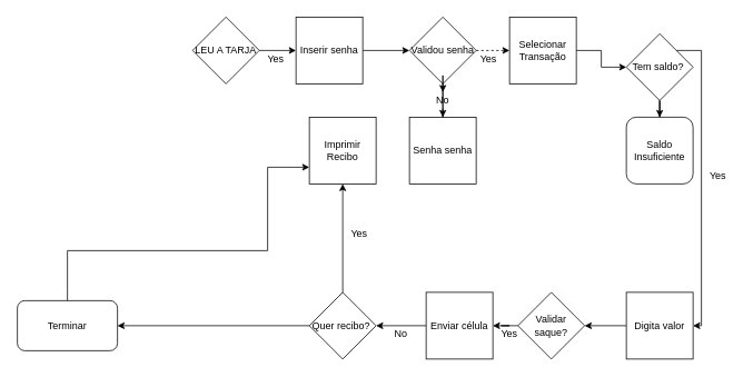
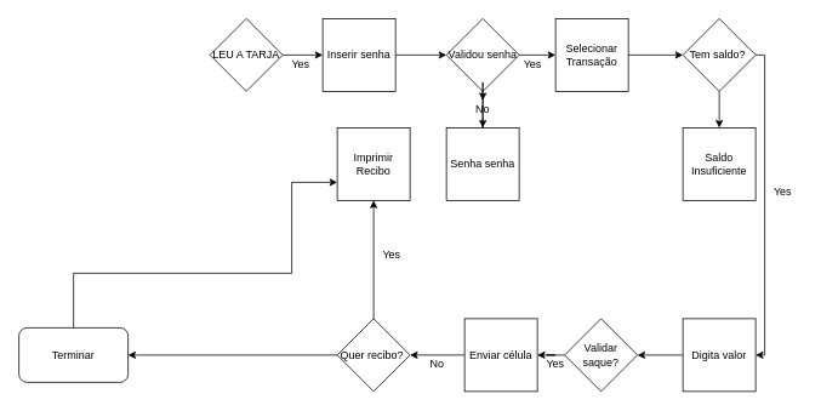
  <mxCell id="0" />
  <mxCell id="1" parent="0" />
  <mxCell id="2" value="" style="edgeStyle=orthogonalEdgeStyle;rounded=0;orthogonalLoop=1;jettySize=auto;html=1;" edge="1" parent="1" source="3" target="5"><mxGeometry relative="1" as="geometry" /></mxCell>
  <mxCell id="3" value="LEU A TARJA" style="rhombus;whiteSpace=wrap;html=1;" vertex="1" parent="1"><mxGeometry x="230" y="20" width="80" height="80" as="geometry" /></mxCell>
  <mxCell id="4" value="" style="edgeStyle=orthogonalEdgeStyle;rounded=0;orthogonalLoop=1;jettySize=auto;html=1;" edge="1" parent="1" source="5" target="8"><mxGeometry relative="1" as="geometry" /></mxCell>
  <mxCell id="5" value="Inserir senha" style="whiteSpace=wrap;html=1;aspect=fixed;" vertex="1" parent="1"><mxGeometry x="354" y="20" width="80" height="80" as="geometry" /></mxCell>
- <mxCell id="6" value="" style="edgeStyle=orthogonalEdgeStyle;rounded=0;orthogonalLoop=1;jettySize=auto;html=1;dashed=1;" edge="1" parent="1" source="8" target="10"><mxGeometry relative="1" as="geometry" /></mxCell>
+ <mxCell id="6" value="" style="edgeStyle=orthogonalEdgeStyle;rounded=0;orthogonalLoop=1;jettySize=auto;html=1;" edge="1" parent="1" source="8" target="10"><mxGeometry relative="1" as="geometry" /></mxCell>
  <mxCell id="7" value="" style="edgeStyle=orthogonalEdgeStyle;rounded=0;orthogonalLoop=1;jettySize=auto;html=1;" edge="1" parent="1" source="28" target="20"><mxGeometry relative="1" as="geometry" /></mxCell>
  <mxCell id="8" value="Validou senha" style="rhombus;whiteSpace=wrap;html=1;" vertex="1" parent="1"><mxGeometry x="490" y="20" width="80" height="80" as="geometry" /></mxCell>
  <mxCell id="9" value="" style="edgeStyle=orthogonalEdgeStyle;rounded=0;orthogonalLoop=1;jettySize=auto;html=1;" edge="1" parent="1" source="10" target="13"><mxGeometry relative="1" as="geometry" /></mxCell>
  <mxCell id="10" value="Selecionar Transação" style="whiteSpace=wrap;html=1;aspect=fixed;" vertex="1" parent="1"><mxGeometry x="610" y="20" width="80" height="80" as="geometry" /></mxCell>
  <mxCell id="11" value="" style="edgeStyle=orthogonalEdgeStyle;rounded=0;orthogonalLoop=1;jettySize=auto;html=1;" edge="1" parent="1" source="13" target="14"><mxGeometry relative="1" as="geometry" /></mxCell>
  <mxCell id="12" value="" style="edgeStyle=orthogonalEdgeStyle;rounded=0;orthogonalLoop=1;jettySize=auto;html=1;entryX=1;entryY=0.5;entryDx=0;entryDy=0;" edge="1" parent="1" source="13" target="16"><mxGeometry relative="1" as="geometry"><mxPoint x="910" y="60" as="targetPoint" /><Array as="points"><mxPoint x="840" y="60" /><mxPoint x="840" y="390" /></Array></mxGeometry></mxCell>
- <mxCell id="13" value="Tem saldo?&amp;nbsp;" style="rhombus;whiteSpace=wrap;html=1;" vertex="1" parent="1"><mxGeometry x="750" y="40" width="80" height="80" as="geometry" /></mxCell>
- <mxCell id="14" value="Saldo Insuficiente" style="whiteSpace=wrap;html=1;aspect=fixed;rounded=1;" vertex="1" parent="1"><mxGeometry x="750" y="140" width="80" height="80" as="geometry" /></mxCell>
+ <mxCell id="13" value="Tem saldo?&amp;nbsp;" style="rhombus;whiteSpace=wrap;html=1;" vertex="1" parent="1"><mxGeometry x="750" y="20" width="80" height="80" as="geometry" /></mxCell>
+ <mxCell id="14" value="Saldo Insuficiente" style="whiteSpace=wrap;html=1;aspect=fixed;" vertex="1" parent="1"><mxGeometry x="750" y="140" width="80" height="80" as="geometry" /></mxCell>
  <mxCell id="15" value="" style="edgeStyle=orthogonalEdgeStyle;rounded=0;orthogonalLoop=1;jettySize=auto;html=1;" edge="1" parent="1" source="16" target="22"><mxGeometry relative="1" as="geometry" /></mxCell>
  <mxCell id="16" value="Digita valor&lt;br&gt;" style="whiteSpace=wrap;html=1;aspect=fixed;" vertex="1" parent="1"><mxGeometry x="750" y="350" width="80" height="80" as="geometry" /></mxCell>
  <mxCell id="17" value="" style="edgeStyle=orthogonalEdgeStyle;rounded=0;orthogonalLoop=1;jettySize=auto;html=1;entryX=0;entryY=0.75;entryDx=0;entryDy=0;" edge="1" parent="1" source="18" target="19"><mxGeometry relative="1" as="geometry"><mxPoint x="80" y="290" as="targetPoint" /><Array as="points"><mxPoint x="80" y="300" /><mxPoint x="320" y="300" /><mxPoint x="320" y="200" /></Array></mxGeometry></mxCell>
  <mxCell id="18" value="Terminar" style="rounded=1;whiteSpace=wrap;html=1;" vertex="1" parent="1"><mxGeometry y="360" width="120" height="60" as="geometry" x="20" /></mxCell>
  <mxCell id="19" value="Imprimir Recibo" style="whiteSpace=wrap;html=1;aspect=fixed;" vertex="1" parent="1"><mxGeometry x="370" y="140" width="80" height="80" as="geometry" /></mxCell>
  <mxCell id="20" value="Senha senha" style="whiteSpace=wrap;html=1;aspect=fixed;" vertex="1" parent="1"><mxGeometry x="490" y="140" width="80" height="80" as="geometry" /></mxCell>
  <mxCell id="21" value="" style="edgeStyle=orthogonalEdgeStyle;rounded=0;orthogonalLoop=1;jettySize=auto;html=1;" edge="1" parent="1" source="22" target="24"><mxGeometry relative="1" as="geometry" /></mxCell>
  <mxCell id="22" value="Validar saque?" style="rhombus;whiteSpace=wrap;html=1;" vertex="1" parent="1"><mxGeometry x="620" y="350" width="80" height="80" as="geometry" /></mxCell>
  <mxCell id="23" value="" style="edgeStyle=orthogonalEdgeStyle;rounded=0;orthogonalLoop=1;jettySize=auto;html=1;" edge="1" parent="1" source="24" target="27"><mxGeometry relative="1" as="geometry" /></mxCell>
  <mxCell id="24" value="Enviar célula" style="whiteSpace=wrap;html=1;aspect=fixed;" vertex="1" parent="1"><mxGeometry x="510" y="350" width="80" height="80" as="geometry" /></mxCell>
  <mxCell id="25" value="" style="edgeStyle=orthogonalEdgeStyle;rounded=0;orthogonalLoop=1;jettySize=auto;html=1;entryX=0.5;entryY=1;entryDx=0;entryDy=0;" edge="1" parent="1" source="27" target="19"><mxGeometry relative="1" as="geometry"><mxPoint x="410" y="290" as="targetPoint" /></mxGeometry></mxCell>
  <mxCell id="26" value="" style="edgeStyle=orthogonalEdgeStyle;rounded=0;orthogonalLoop=1;jettySize=auto;html=1;exitX=0;exitY=0.5;exitDx=0;exitDy=0;" edge="1" parent="1" source="27"><mxGeometry relative="1" as="geometry"><mxPoint x="140" y="390" as="targetPoint" /><Array as="points"><mxPoint x="140" y="390" /></Array></mxGeometry></mxCell>
  <mxCell id="27" value="Quer recibo?&amp;nbsp;" style="rhombus;whiteSpace=wrap;html=1;" vertex="1" parent="1"><mxGeometry x="370" y="350" width="80" height="80" as="geometry" /></mxCell>
  <mxCell id="28" value="No" style="text;html=1;strokeColor=none;fillColor=none;align=center;verticalAlign=middle;whiteSpace=wrap;rounded=0;" vertex="1" parent="1"><mxGeometry x="510" y="110" width="40" height="20" as="geometry" /></mxCell>
  <mxCell id="29" value="" style="edgeStyle=orthogonalEdgeStyle;rounded=0;orthogonalLoop=1;jettySize=auto;html=1;" edge="1" parent="1" source="8" target="28"><mxGeometry relative="1" as="geometry"><mxPoint x="530" y="100" as="sourcePoint" /><mxPoint x="530" y="140" as="targetPoint" /></mxGeometry></mxCell>
  <mxCell id="30" value="Yes" style="text;html=1;strokeColor=none;fillColor=none;align=center;verticalAlign=middle;whiteSpace=wrap;rounded=0;" vertex="1" parent="1"><mxGeometry x="310" y="60" width="40" height="20" as="geometry" /></mxCell>
  <mxCell id="31" value="Yes" style="text;html=1;strokeColor=none;fillColor=none;align=center;verticalAlign=middle;whiteSpace=wrap;rounded=0;" vertex="1" parent="1"><mxGeometry x="565" y="60" width="40" height="20" as="geometry" /></mxCell>
  <mxCell id="32" value="Yes" style="text;html=1;strokeColor=none;fillColor=none;align=center;verticalAlign=middle;whiteSpace=wrap;rounded=0;" vertex="1" parent="1"><mxGeometry x="840" y="200" width="40" height="20" as="geometry" /></mxCell>
  <mxCell id="33" value="Yes" style="text;html=1;strokeColor=none;fillColor=none;align=center;verticalAlign=middle;whiteSpace=wrap;rounded=0;" vertex="1" parent="1"><mxGeometry x="590" y="390" width="40" height="20" as="geometry" /></mxCell>
  <mxCell id="34" value="No" style="text;html=1;strokeColor=none;fillColor=none;align=center;verticalAlign=middle;whiteSpace=wrap;rounded=0;" vertex="1" parent="1"><mxGeometry x="460" y="390" width="40" height="20" as="geometry" /></mxCell>
  <mxCell id="35" value="Yes" style="text;html=1;strokeColor=none;fillColor=none;align=center;verticalAlign=middle;whiteSpace=wrap;rounded=0;" vertex="1" parent="1"><mxGeometry x="410" y="270" width="40" height="20" as="geometry" /></mxCell>
